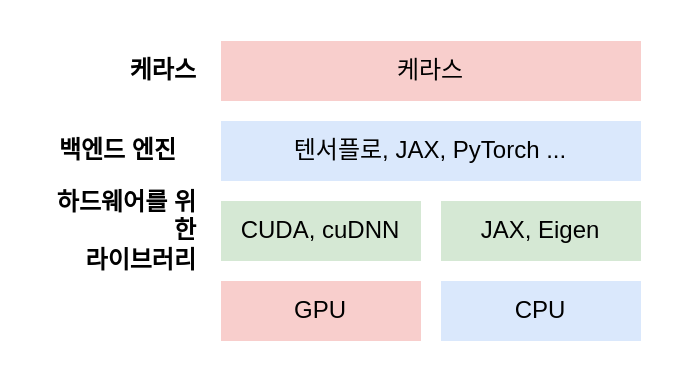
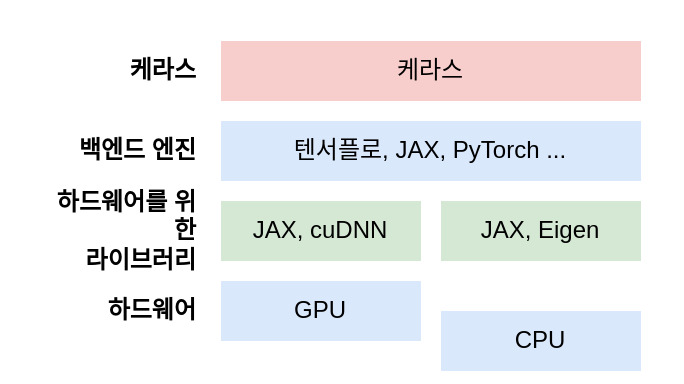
  <mxCell id="0" />
  <mxCell id="1" parent="0" />
- <mxCell id="2" value="CUDA, cuDNN" style="rounded=0;whiteSpace=wrap;html=1;fillColor=#d5e8d4;strokeColor=none;" vertex="1" parent="1"><mxGeometry x="110" y="100" width="100" height="30" as="geometry" /></mxCell>
+ <mxCell id="2" value="JAX, cuDNN" style="rounded=0;whiteSpace=wrap;html=1;fillColor=#d5e8d4;strokeColor=none;" vertex="1" parent="1"><mxGeometry x="110" y="100" width="100" height="30" as="geometry" /></mxCell>
  <mxCell id="3" value="JAX, Eigen" style="rounded=0;whiteSpace=wrap;html=1;fillColor=#d5e8d4;strokeColor=none;" vertex="1" parent="1"><mxGeometry x="220" y="100" width="100" height="30" as="geometry" /></mxCell>
- <mxCell id="4" value="GPU" style="rounded=0;whiteSpace=wrap;html=1;fillColor=#f8cecc;strokeColor=none;" vertex="1" parent="1"><mxGeometry x="110" y="140" width="100" height="30" as="geometry" /></mxCell>
- <mxCell id="5" value="CPU" style="rounded=0;whiteSpace=wrap;html=1;fillColor=#dae8fc;strokeColor=none;" vertex="1" parent="1"><mxGeometry x="220" y="140" width="100" height="30" as="geometry" /></mxCell>
+ <mxCell id="4" value="GPU" style="rounded=0;whiteSpace=wrap;html=1;fillColor=#dae8fc;strokeColor=none;" vertex="1" parent="1"><mxGeometry x="110" y="140" width="100" height="30" as="geometry" /></mxCell>
+ <mxCell id="5" value="CPU" style="rounded=0;whiteSpace=wrap;html=1;fillColor=#dae8fc;strokeColor=none;" vertex="1" parent="1"><mxGeometry x="220" y="155" width="100" height="30" as="geometry" /></mxCell>
  <mxCell id="6" value="텐서플로, JAX, PyTorch ..." style="rounded=0;whiteSpace=wrap;html=1;fillColor=#dae8fc;strokeColor=none;" vertex="1" parent="1"><mxGeometry x="110" y="60" width="210" height="30" as="geometry" /></mxCell>
  <mxCell id="7" value="케라스" style="rounded=0;whiteSpace=wrap;html=1;fillColor=#f8cecc;strokeColor=none;" vertex="1" parent="1"><mxGeometry x="110" y="20" width="210" height="30" as="geometry" /></mxCell>
+ <mxCell id="8" value="하드웨어" style="text;html=1;align=right;verticalAlign=middle;whiteSpace=wrap;rounded=0;fontStyle=1" vertex="1" parent="1"><mxGeometry x="40" y="140" width="60" height="30" as="geometry" /></mxCell>
  <mxCell id="9" value="하드웨어를 위한&lt;div&gt;&lt;span style=&quot;background-color: transparent; color: light-dark(rgb(0, 0, 0), rgb(255, 255, 255));&quot;&gt;라이브러리&lt;/span&gt;&lt;/div&gt;" style="text;html=1;align=right;verticalAlign=middle;whiteSpace=wrap;rounded=0;fontStyle=1" vertex="1" parent="1"><mxGeometry x="20" y="100" width="80" height="30" as="geometry" /></mxCell>
- <mxCell id="10" value="백엔드 엔진" style="text;html=1;align=right;verticalAlign=middle;whiteSpace=wrap;rounded=0;fontStyle=1" vertex="1" parent="1"><mxGeometry x="10" y="60" width="80" height="30" as="geometry" /></mxCell>
+ <mxCell id="10" value="백엔드 엔진" style="text;html=1;align=right;verticalAlign=middle;whiteSpace=wrap;rounded=0;fontStyle=1" vertex="1" parent="1"><mxGeometry x="20" y="60" width="80" height="30" as="geometry" /></mxCell>
  <mxCell id="11" value="케라스" style="text;html=1;align=right;verticalAlign=middle;whiteSpace=wrap;rounded=0;fontStyle=1" vertex="1" parent="1"><mxGeometry x="20" y="20" width="80" height="30" as="geometry" /></mxCell>
